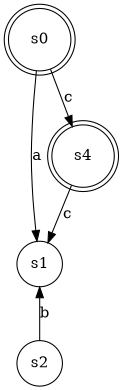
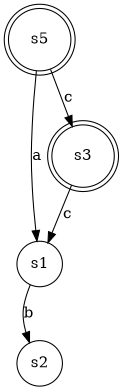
  digraph {
    rankdir=TB
    node [shape=circle]
    s1
-   s0 [shape=doublecircle]
-   s3 [shape=doublecircle label=s4]
+   s0 [shape=doublecircle label=s5]
+   s3 [shape=doublecircle]
    s2
-   s2 -> s1 [label=b]
+   s1 -> s2 [label=b]
    s0 -> s1 [label=a]
    s0 -> s3 [label=c]
    s3 -> s1 [label=c]
  }
